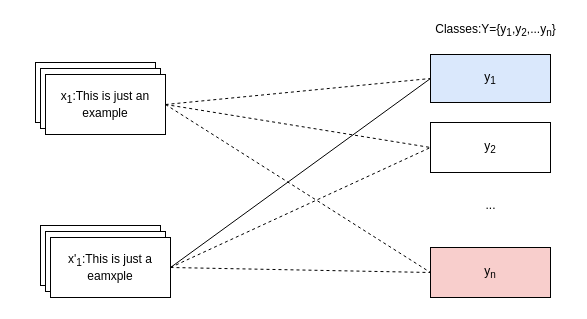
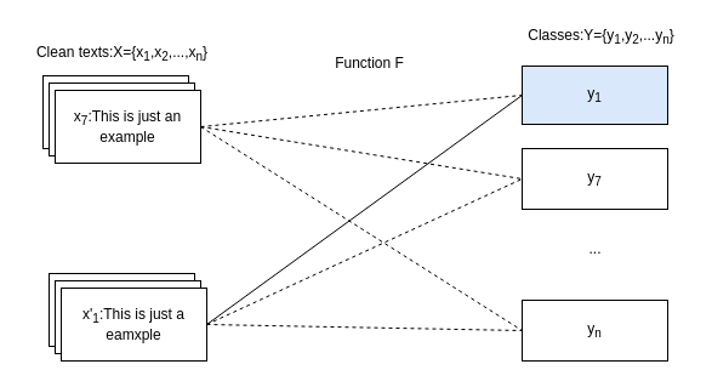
  <mxCell id="0" />
  <mxCell id="1" parent="0" />
  <mxCell id="2" value="" style="rounded=0;whiteSpace=wrap;html=1;shadow=0;glass=0;labelBackgroundColor=none;sketch=0;fillColor=#ffffff;" vertex="1" parent="1"><mxGeometry x="35" y="62" width="120" height="60" as="geometry" /></mxCell>
  <mxCell id="3" value="" style="rounded=0;whiteSpace=wrap;html=1;shadow=0;glass=0;labelBackgroundColor=none;sketch=0;fillColor=#ffffff;" vertex="1" parent="1"><mxGeometry x="40" y="68" width="120" height="60" as="geometry" /></mxCell>
  <mxCell id="4" value="" style="rounded=0;orthogonalLoop=1;jettySize=auto;html=1;strokeWidth=1;shadow=0;startArrow=none;startFill=0;endArrow=none;endFill=0;exitX=1;exitY=0.5;exitDx=0;exitDy=0;entryX=0;entryY=0.5;entryDx=0;entryDy=0;dashed=1;" edge="1" parent="1" source="5" target="6"><mxGeometry relative="1" as="geometry" /></mxCell>
- <mxCell id="5" value="x&lt;sub&gt;1&lt;/sub&gt;:This is just an example" style="rounded=0;whiteSpace=wrap;html=1;shadow=0;glass=0;labelBackgroundColor=none;sketch=0;fillColor=#ffffff;" vertex="1" parent="1"><mxGeometry x="45" y="74" width="120" height="60" as="geometry" /></mxCell>
+ <mxCell id="5" value="x&lt;sub&gt;7&lt;/sub&gt;:This is just an example" style="rounded=0;whiteSpace=wrap;html=1;shadow=0;glass=0;labelBackgroundColor=none;sketch=0;fillColor=#ffffff;" vertex="1" parent="1"><mxGeometry x="45" y="74" width="120" height="60" as="geometry" /></mxCell>
  <mxCell id="6" value="y&lt;sub&gt;1&lt;/sub&gt;" style="whiteSpace=wrap;html=1;rounded=0;shadow=0;glass=0;sketch=0;fillColor=#dae8fc;" vertex="1" parent="1"><mxGeometry x="430" y="54" width="120" height="48" as="geometry" /></mxCell>
- <mxCell id="7" value="y&lt;sub&gt;2&lt;/sub&gt;" style="whiteSpace=wrap;html=1;rounded=0;shadow=0;glass=0;sketch=0;" vertex="1" parent="1"><mxGeometry x="430" y="122" width="120" height="50" as="geometry" /></mxCell>
- <mxCell id="8" value="y&lt;sub&gt;n&lt;/sub&gt;" style="whiteSpace=wrap;html=1;rounded=0;shadow=0;glass=0;sketch=0;fillColor=#f8cecc;" vertex="1" parent="1"><mxGeometry x="430" y="247" width="120" height="50" as="geometry" /></mxCell>
+ <mxCell id="7" value="y&lt;sub&gt;7&lt;/sub&gt;" style="whiteSpace=wrap;html=1;rounded=0;shadow=0;glass=0;sketch=0;" vertex="1" parent="1"><mxGeometry x="430" y="122" width="120" height="50" as="geometry" /></mxCell>
+ <mxCell id="8" value="y&lt;sub&gt;n&lt;/sub&gt;" style="whiteSpace=wrap;html=1;rounded=0;shadow=0;glass=0;sketch=0;" vertex="1" parent="1"><mxGeometry x="430" y="247" width="120" height="50" as="geometry" /></mxCell>
  <mxCell id="9" value="" style="rounded=0;orthogonalLoop=1;jettySize=auto;html=1;strokeWidth=1;shadow=0;startArrow=none;startFill=0;endArrow=none;endFill=0;exitX=1;exitY=0.5;exitDx=0;exitDy=0;entryX=0;entryY=0.5;entryDx=0;entryDy=0;dashed=1;" edge="1" parent="1" source="5" target="7"><mxGeometry relative="1" as="geometry"><mxPoint x="180" y="62.405" as="sourcePoint" /><mxPoint x="430" y="1.595" as="targetPoint" /></mxGeometry></mxCell>
  <mxCell id="10" value="" style="rounded=0;orthogonalLoop=1;jettySize=auto;html=1;strokeWidth=1;shadow=0;startArrow=none;startFill=0;endArrow=none;endFill=0;exitX=1;exitY=0.5;exitDx=0;exitDy=0;entryX=0;entryY=0.5;entryDx=0;entryDy=0;dashed=1;" edge="1" parent="1" source="5" target="8"><mxGeometry relative="1" as="geometry"><mxPoint x="190" y="72.405" as="sourcePoint" /><mxPoint x="440" y="11.595" as="targetPoint" /></mxGeometry></mxCell>
  <mxCell id="11" value="..." style="text;html=1;align=center;verticalAlign=middle;resizable=0;points=[];autosize=1;strokeColor=none;" vertex="1" parent="1"><mxGeometry x="475" y="195" width="30" height="20" as="geometry" /></mxCell>
+ <mxCell id="12" value="Clean texts:X={x&lt;sub&gt;1&lt;/sub&gt;,x&lt;sub&gt;2&lt;/sub&gt;,...,x&lt;sub&gt;n&lt;/sub&gt;}" style="text;html=1;align=center;verticalAlign=middle;resizable=0;points=[];autosize=1;strokeColor=none;" vertex="1" parent="1"><mxGeometry x="20" y="34" width="160" height="20" as="geometry" /></mxCell>
+ <mxCell id="13" value="Function F" style="text;html=1;align=center;verticalAlign=middle;resizable=0;points=[];autosize=1;strokeColor=none;" vertex="1" parent="1"><mxGeometry x="269" y="42" width="70" height="20" as="geometry" /></mxCell>
  <mxCell id="14" value="Classes:Y={y&lt;sub&gt;1&lt;/sub&gt;,y&lt;sub&gt;2&lt;/sub&gt;,...y&lt;sub&gt;n&lt;/sub&gt;}" style="text;html=1;align=center;verticalAlign=middle;resizable=0;points=[];autosize=1;strokeColor=none;" vertex="1" parent="1"><mxGeometry x="425" y="20" width="140" height="20" as="geometry" /></mxCell>
  <mxCell id="15" value="" style="rounded=0;whiteSpace=wrap;html=1;shadow=0;glass=0;labelBackgroundColor=none;sketch=0;fillColor=#ffffff;" vertex="1" parent="1"><mxGeometry x="40" y="225" width="120" height="60" as="geometry" /></mxCell>
  <mxCell id="16" value="" style="rounded=0;whiteSpace=wrap;html=1;shadow=0;glass=0;labelBackgroundColor=none;sketch=0;fillColor=#ffffff;" vertex="1" parent="1"><mxGeometry x="45" y="231" width="120" height="60" as="geometry" /></mxCell>
  <mxCell id="17" value="x'&lt;sub&gt;1&lt;/sub&gt;:This is just a eamxple" style="rounded=0;whiteSpace=wrap;html=1;shadow=0;glass=0;labelBackgroundColor=none;sketch=0;fillColor=#ffffff;" vertex="1" parent="1"><mxGeometry x="50" y="237" width="120" height="60" as="geometry" /></mxCell>
  <mxCell id="18" value="" style="rounded=0;orthogonalLoop=1;jettySize=auto;html=1;strokeWidth=1;shadow=0;startArrow=none;startFill=0;endArrow=none;endFill=0;exitX=1;exitY=0.5;exitDx=0;exitDy=0;entryX=0;entryY=0.5;entryDx=0;entryDy=0;dashed=0;" edge="1" parent="1" source="17" target="6"><mxGeometry relative="1" as="geometry"><mxPoint x="180" y="265.6" as="sourcePoint" /><mxPoint x="445" y="244.4" as="targetPoint" /></mxGeometry></mxCell>
  <mxCell id="19" value="" style="rounded=0;orthogonalLoop=1;jettySize=auto;html=1;strokeWidth=1;shadow=0;startArrow=none;startFill=0;endArrow=none;endFill=0;exitX=1;exitY=0.5;exitDx=0;exitDy=0;entryX=0;entryY=0.5;entryDx=0;entryDy=0;dashed=1;" edge="1" parent="1" source="17" target="7"><mxGeometry relative="1" as="geometry"><mxPoint x="185" y="124" as="sourcePoint" /><mxPoint x="450" y="102.8" as="targetPoint" /></mxGeometry></mxCell>
  <mxCell id="20" value="" style="rounded=0;orthogonalLoop=1;jettySize=auto;html=1;strokeWidth=1;shadow=0;startArrow=none;startFill=0;endArrow=none;endFill=0;exitX=1;exitY=0.5;exitDx=0;exitDy=0;entryX=0;entryY=0.5;entryDx=0;entryDy=0;dashed=1;" edge="1" parent="1" source="17" target="8"><mxGeometry relative="1" as="geometry"><mxPoint x="195" y="134" as="sourcePoint" /><mxPoint x="460" y="112.8" as="targetPoint" /></mxGeometry></mxCell>
